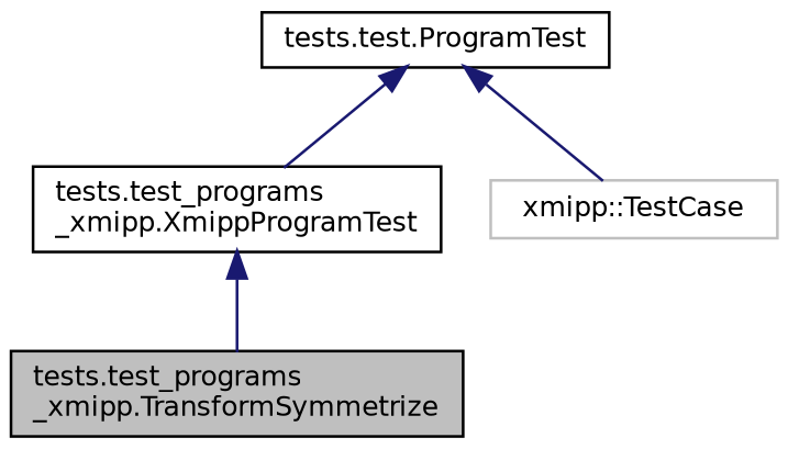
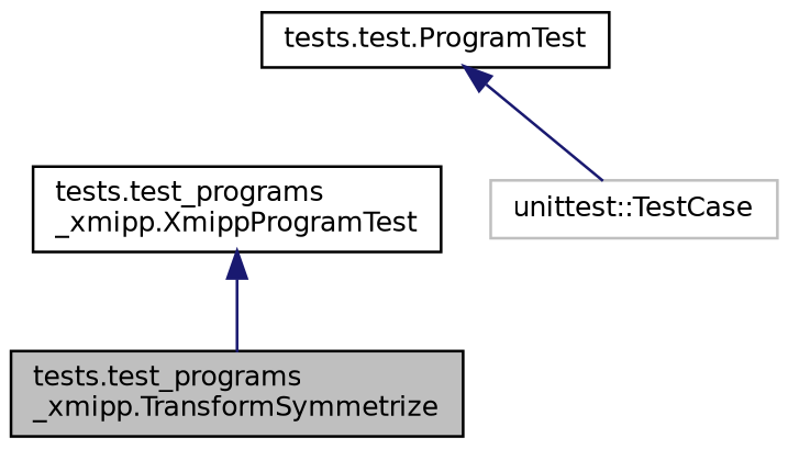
  digraph {
    node [color=black fillcolor=white fontname=Helvetica fontsize=10 shape=record style=filled]
    edge [color=midnightblue dir=back fontname=Helvetica fontsize=10 labelfontname=Helvetica labelfontsize=10 style=solid]
    n1 [fillcolor=grey75 fontcolor=black height=0.2 label="tests.test_programs\l_xmipp.TransformSymmetrize" width=0.4]
    n2 [height=0.2 label="tests.test_programs\l_xmipp.XmippProgramTest" width=0.4]
    n3 [height=0.2 label="tests.test.ProgramTest" width=0.4]
-   n4 [color=grey75 height=0.2 label="xmipp::TestCase" width=0.4]
+   n4 [color=grey75 height=0.2 label="unittest::TestCase" width=0.4]
    n2 -> n1
-   n3 -> n2
    n3 -> n4
  }
